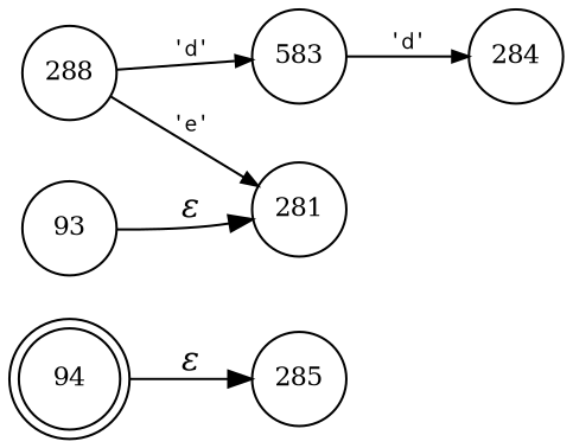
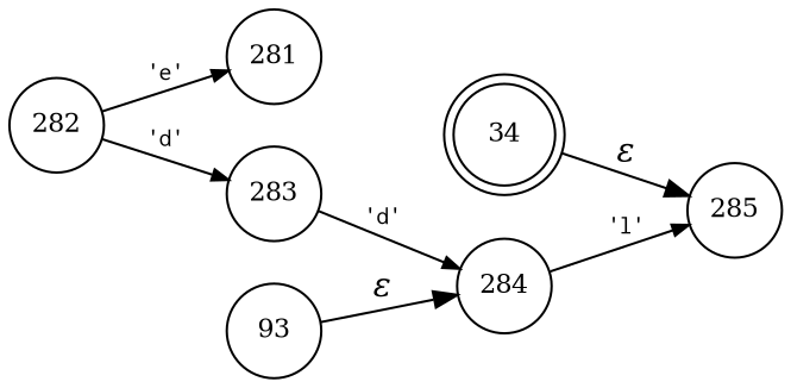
  digraph {
    rankdir=LR
    node [fixedsize=true fontsize=11 shape=circle peripheries=1]
    edge [fontname=Courier arrowhead=normal arrowsize=.7 fontsize=11]
-   n1 [label=94 shape=doublecircle width=.6 peripheries=""]
+   n1 [label=34 shape=doublecircle width=.6 peripheries=""]
    n2 [label=285 width=.55]
    n3 [label=281 width=.55]
-   n4 [label=288 width=.55]
-   n5 [label=583 width=.55]
+   n4 [label=282 width=.55]
+   n5 [label=283 width=.55]
    n6 [label=284 width=.55]
    n7 [label=93 width=.55]
    n1 -> n2 [fontname="Times-Italic" label="&epsilon;" arrowhead="" arrowsize="" fontsize=""]
    n4 -> n3 [label="'e'"]
    n4 -> n5 [label="'d'"]
    n5 -> n6 [label="'d'"]
-   n7 -> n3 [fontname="Times-Italic" label="&epsilon;" arrowhead="" arrowsize="" fontsize=""]
+   n6 -> n2 [label="'l'"]
+   n7 -> n6 [fontname="Times-Italic" label="&epsilon;" arrowhead="" arrowsize="" fontsize=""]
  }
